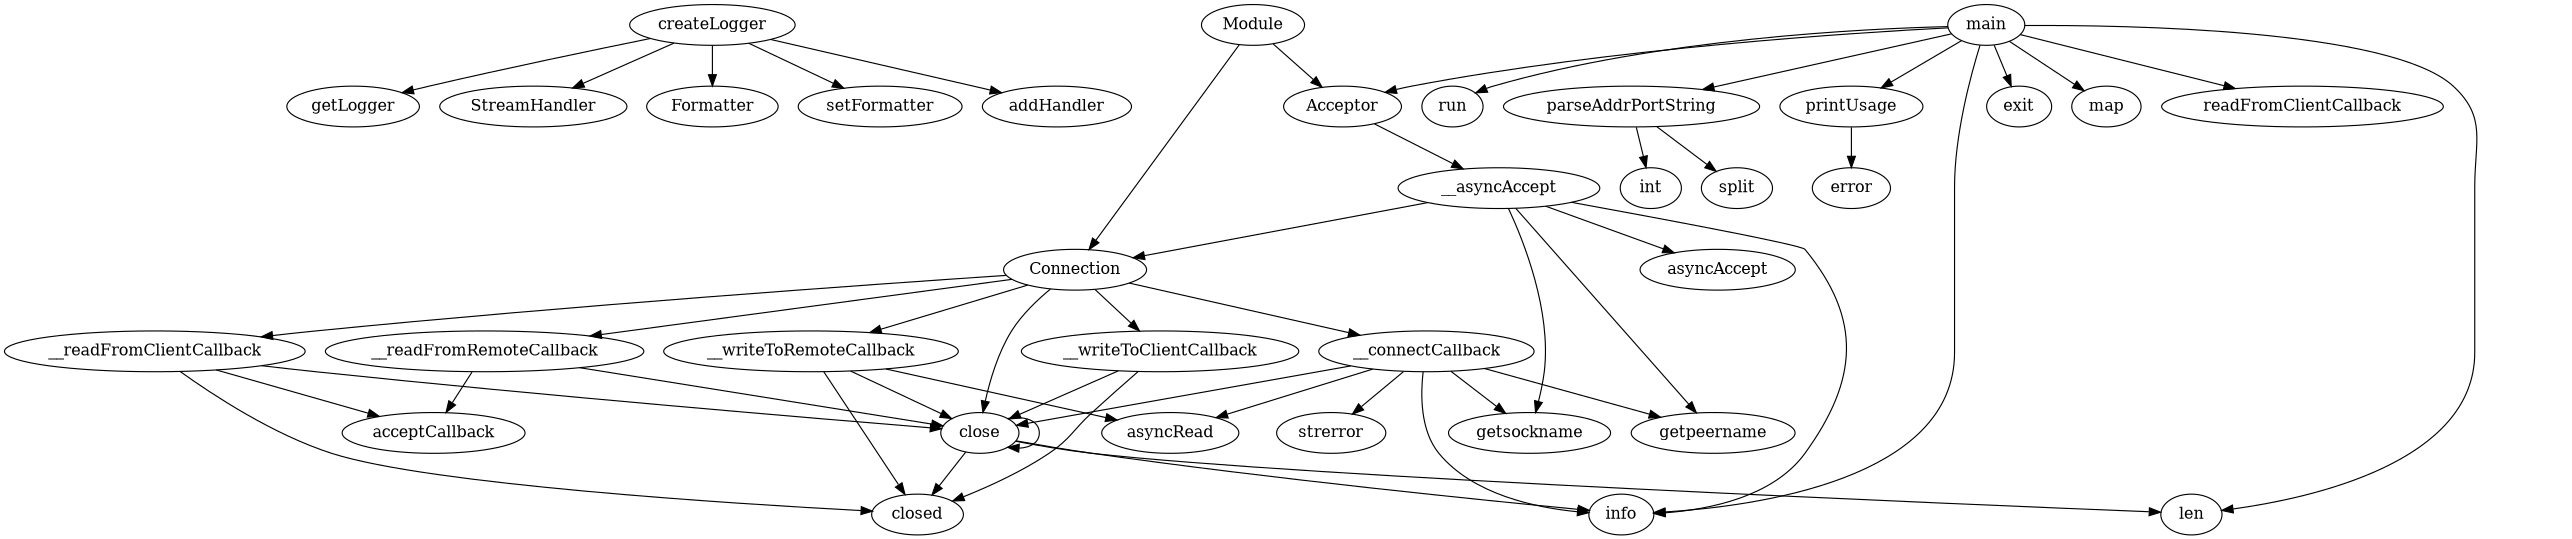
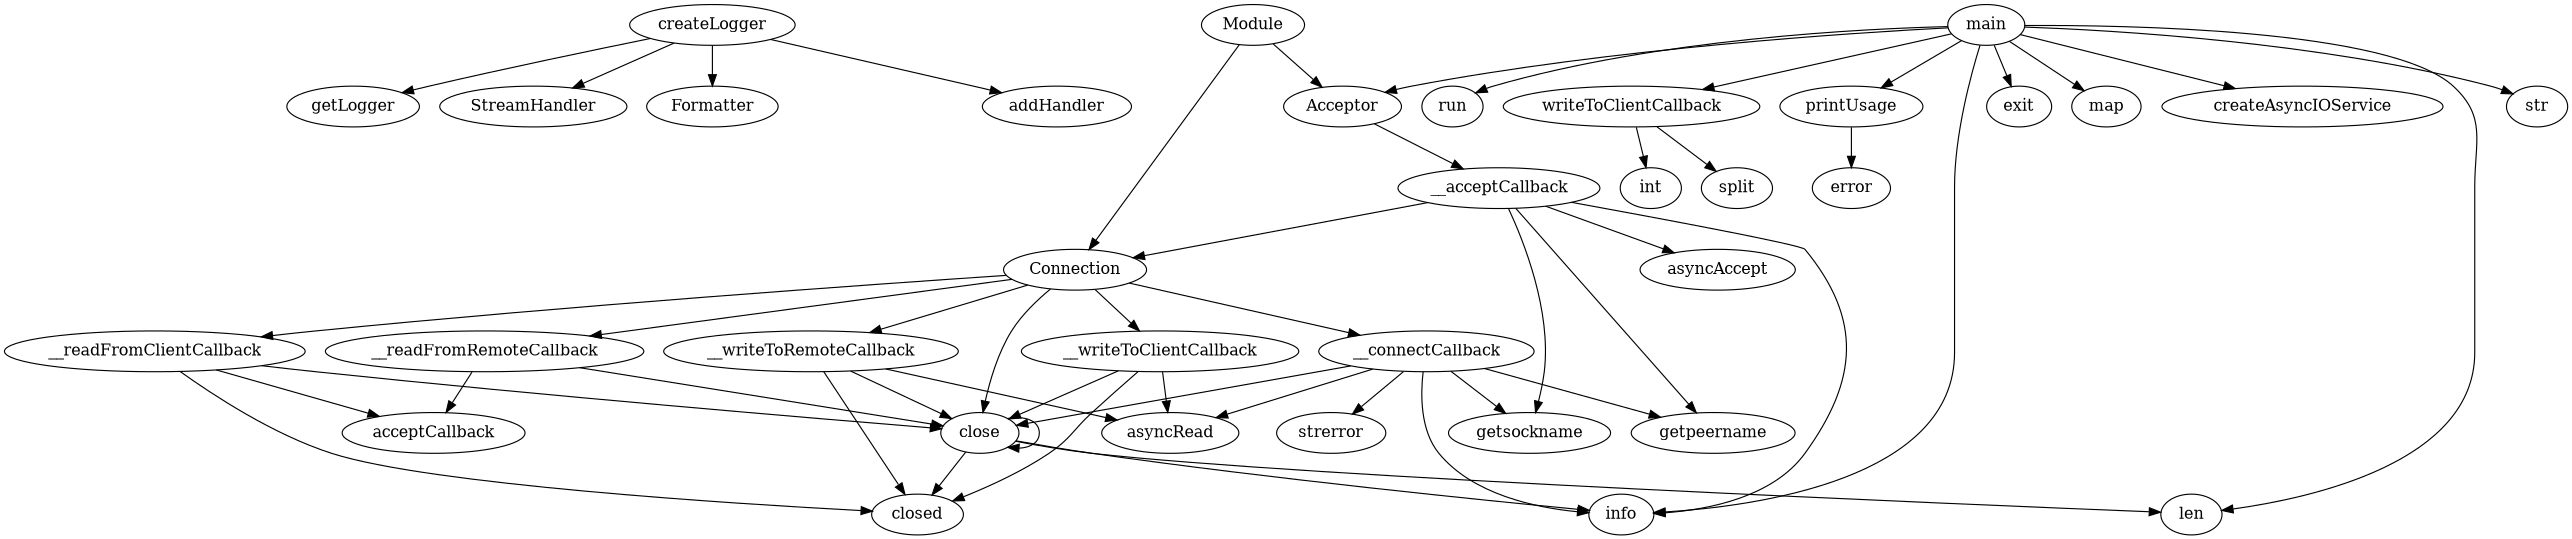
  digraph {
    createLogger
    getLogger
    StreamHandler
    Formatter
-   setFormatter
    addHandler
    close
    closed
    len
    info
    __connectCallback
    strerror
    getpeername
    getsockname
    asyncRead
    __readFromClientCallback
    n17 [label=acceptCallback]
    __readFromRemoteCallback
    __writeToRemoteCallback
    __writeToClientCallback
-   __acceptCallback [label=__asyncAccept]
+   __acceptCallback
    Connection
    asyncAccept
-   parseAddrPortString
+   parseAddrPortString [label=writeToClientCallback]
    split
    int
    printUsage
    error
    main
    exit
    map
-   createAsyncIOService [label=readFromClientCallback]
+   createAsyncIOService
+   str
    Acceptor
    run
    Module
    createLogger -> getLogger
    createLogger -> StreamHandler
    createLogger -> Formatter
-   createLogger -> setFormatter
    createLogger -> addHandler
    close -> close
    close -> closed
    close -> len
    close -> info
    __connectCallback -> close
    __connectCallback -> info
    __connectCallback -> strerror
    __connectCallback -> getpeername
    __connectCallback -> getsockname
    __connectCallback -> asyncRead
    __readFromClientCallback -> close
    __readFromClientCallback -> closed
    __readFromClientCallback -> n17
    __readFromRemoteCallback -> close
    __readFromRemoteCallback -> n17
    __writeToRemoteCallback -> close
    __writeToRemoteCallback -> closed
    __writeToRemoteCallback -> asyncRead
    __writeToClientCallback -> close
    __writeToClientCallback -> closed
+   __writeToClientCallback -> asyncRead
    __acceptCallback -> info
    __acceptCallback -> getpeername
    __acceptCallback -> getsockname
    __acceptCallback -> Connection
    __acceptCallback -> asyncAccept
    Connection -> close
    Connection -> __connectCallback
    Connection -> __readFromClientCallback
    Connection -> __readFromRemoteCallback
    Connection -> __writeToRemoteCallback
    Connection -> __writeToClientCallback
    parseAddrPortString -> split
    parseAddrPortString -> int
    printUsage -> error
    main -> len
    main -> info
    main -> parseAddrPortString
    main -> printUsage
    main -> exit
    main -> map
    main -> createAsyncIOService
+   main -> str
    main -> Acceptor
    main -> run
    Acceptor -> __acceptCallback
    Module -> Connection
    Module -> Acceptor
  }
